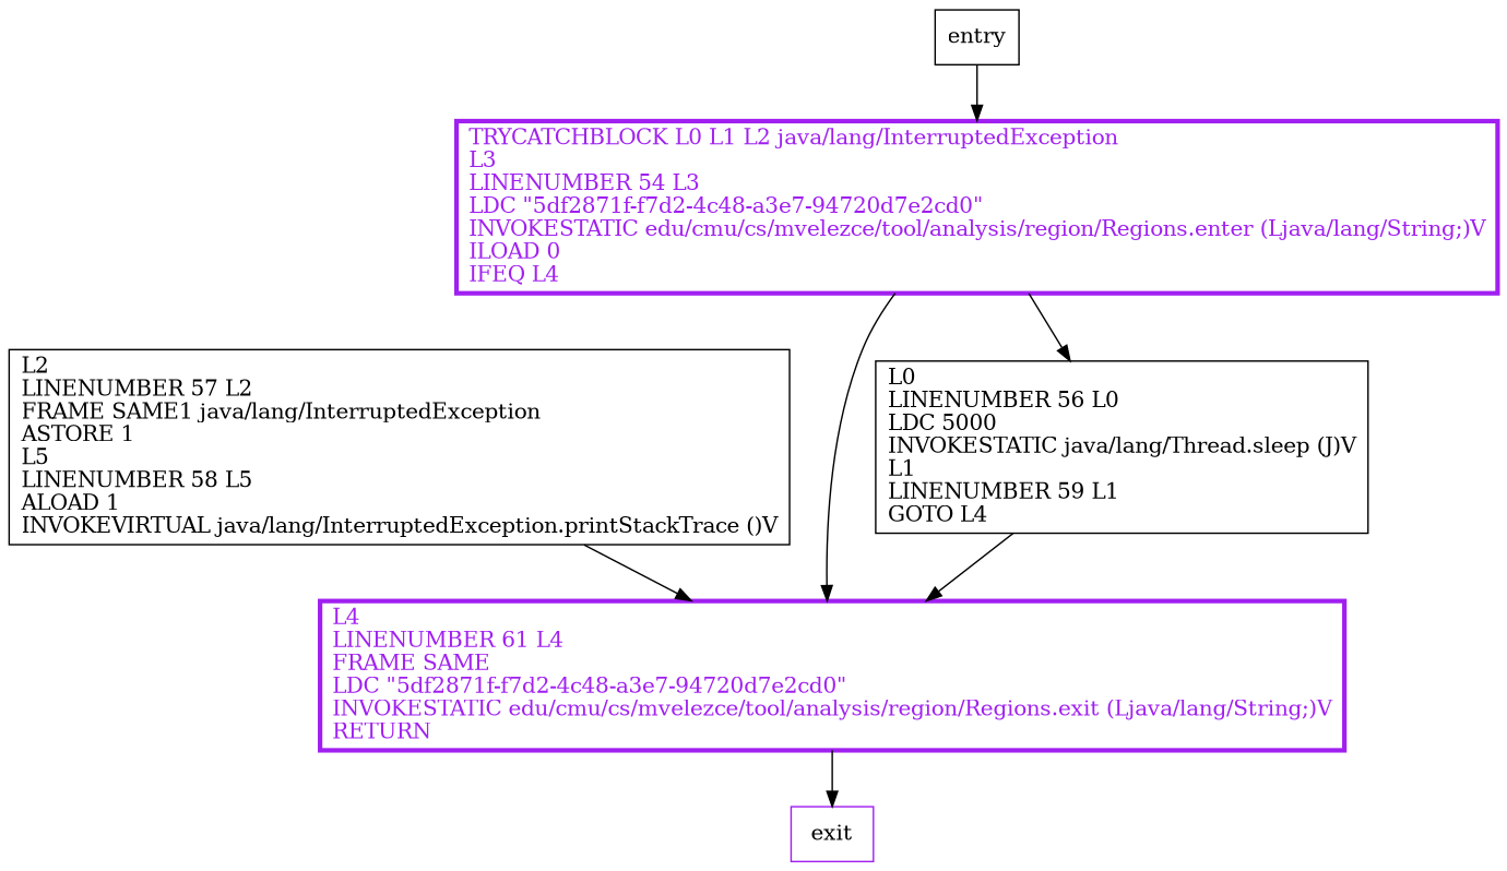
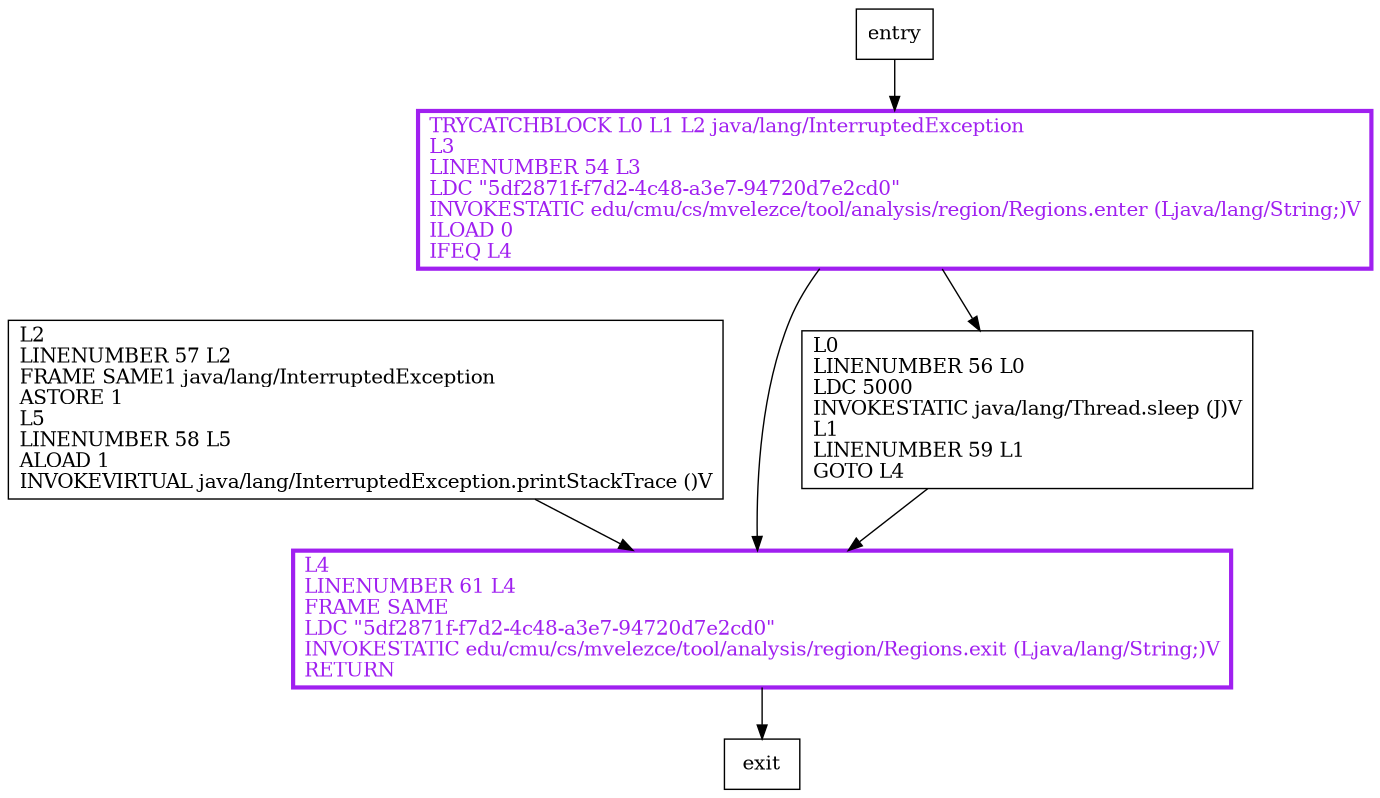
  digraph {
    node [shape=record]
    n1 [label="L2\lLINENUMBER 57 L2\lFRAME SAME1 java/lang/InterruptedException\lASTORE 1\lL5\lLINENUMBER 58 L5\lALOAD 1\lINVOKEVIRTUAL java/lang/InterruptedException.printStackTrace ()V\l"]
    n2 [color=purple fontcolor=purple label="L4\lLINENUMBER 61 L4\lFRAME SAME\lLDC \"5df2871f-f7d2-4c48-a3e7-94720d7e2cd0\"\lINVOKESTATIC edu/cmu/cs/mvelezce/tool/analysis/region/Regions.exit (Ljava/lang/String;)V\lRETURN\l" penwidth=3]
    n3 [label="L0\lLINENUMBER 56 L0\lLDC 5000\lINVOKESTATIC java/lang/Thread.sleep (J)V\lL1\lLINENUMBER 59 L1\lGOTO L4\l"]
    n4 [color=purple fontcolor=purple label="TRYCATCHBLOCK L0 L1 L2 java/lang/InterruptedException\lL3\lLINENUMBER 54 L3\lLDC \"5df2871f-f7d2-4c48-a3e7-94720d7e2cd0\"\lINVOKESTATIC edu/cmu/cs/mvelezce/tool/analysis/region/Regions.enter (Ljava/lang/String;)V\lILOAD 0\lIFEQ L4\l" penwidth=3]
-   exit [color=purple]
+   exit
    entry
    n1 -> n2
    n2 -> exit
    n3 -> n2
    n4 -> n2
    n4 -> n3
    entry -> n4
  }
